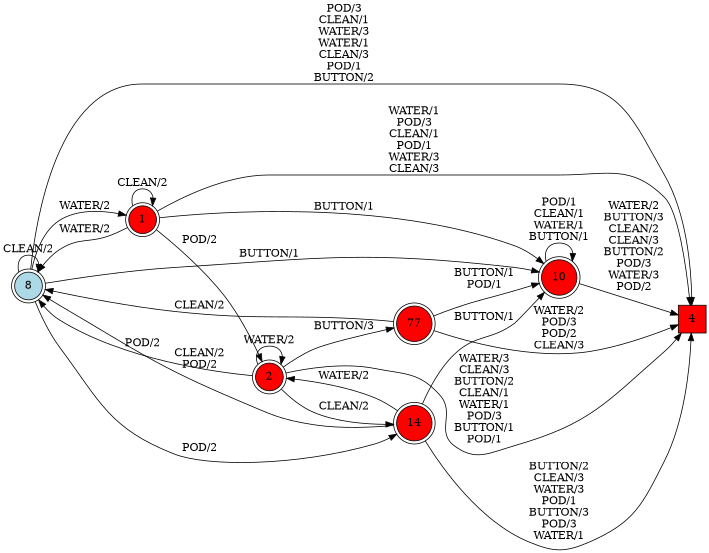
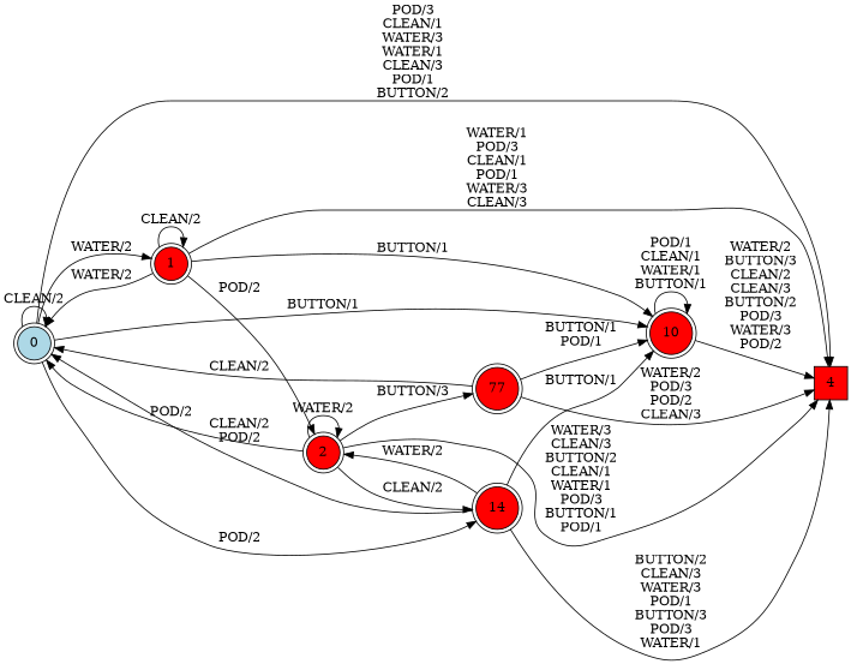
  digraph {
    rankdir=LR
    node [fillcolor=red shape=doublecircle style=filled]
-   0 [fillcolor=lightblue isInitial=True label=8]
+   0 [fillcolor=lightblue isInitial=True]
    1
    4 [shape=square]
    10
    14
    2
    77
    0 -> 0 [label="CLEAN/2"]
    0 -> 1 [label="WATER/2"]
    0 -> 4 [label="POD/3\nCLEAN/1\nWATER/3\nWATER/1\nCLEAN/3\nPOD/1\nBUTTON/2"]
    0 -> 10 [label="BUTTON/1"]
    0 -> 14 [label="POD/2"]
    1 -> 0 [label="WATER/2"]
    1 -> 1 [label="CLEAN/2"]
    1 -> 4 [label="WATER/1\nPOD/3\nCLEAN/1\nPOD/1\nWATER/3\nCLEAN/3"]
    1 -> 10 [label="BUTTON/1"]
    1 -> 2 [label="POD/2"]
    10 -> 4 [label="WATER/2\nBUTTON/3\nCLEAN/2\nCLEAN/3\nBUTTON/2\nPOD/3\nWATER/3\nPOD/2"]
    10 -> 10 [label="POD/1\nCLEAN/1\nWATER/1\nBUTTON/1"]
    14 -> 0 [label="CLEAN/2\nPOD/2"]
    14 -> 4 [label="BUTTON/2\nCLEAN/3\nWATER/3\nPOD/1\nBUTTON/3\nPOD/3\nWATER/1"]
    14 -> 10 [label="BUTTON/1"]
    14 -> 2 [label="WATER/2"]
    2 -> 0 [label="POD/2"]
    2 -> 4 [label="WATER/3\nCLEAN/3\nBUTTON/2\nCLEAN/1\nWATER/1\nPOD/3\nBUTTON/1\nPOD/1"]
    2 -> 14 [label="CLEAN/2"]
    2 -> 2 [label="WATER/2"]
    2 -> 77 [label="BUTTON/3"]
    77 -> 0 [label="CLEAN/2"]
    77 -> 4 [label="WATER/2\nPOD/3\nPOD/2\nCLEAN/3"]
    77 -> 10 [label="BUTTON/1\nPOD/1"]
  }
